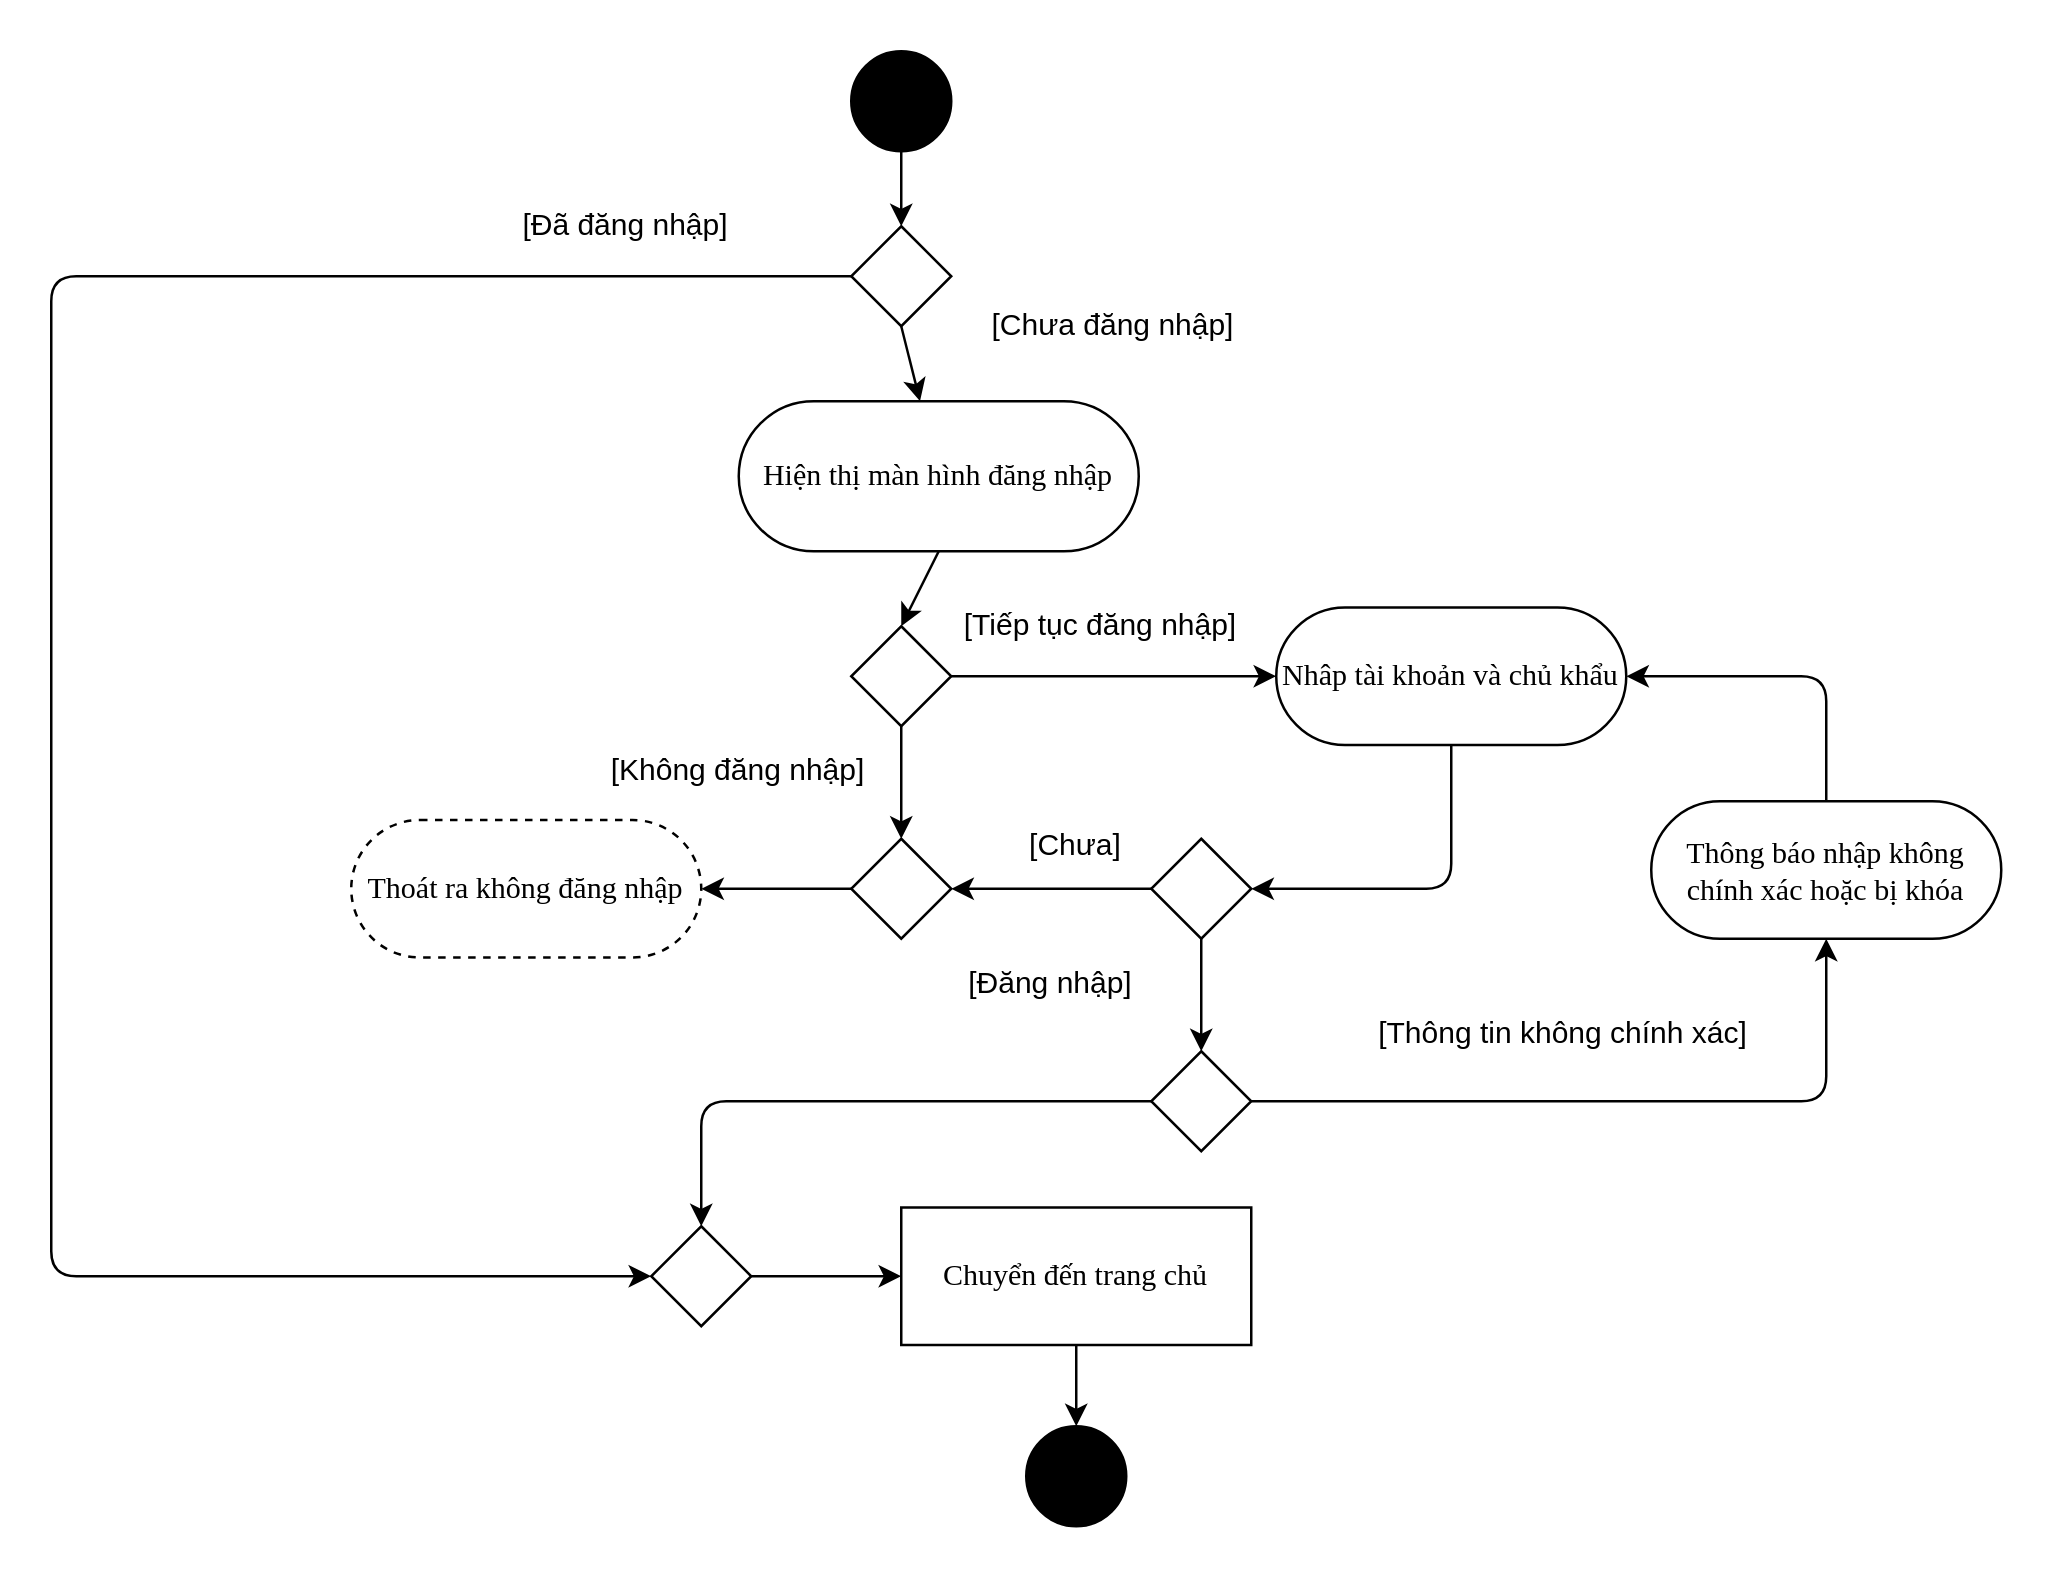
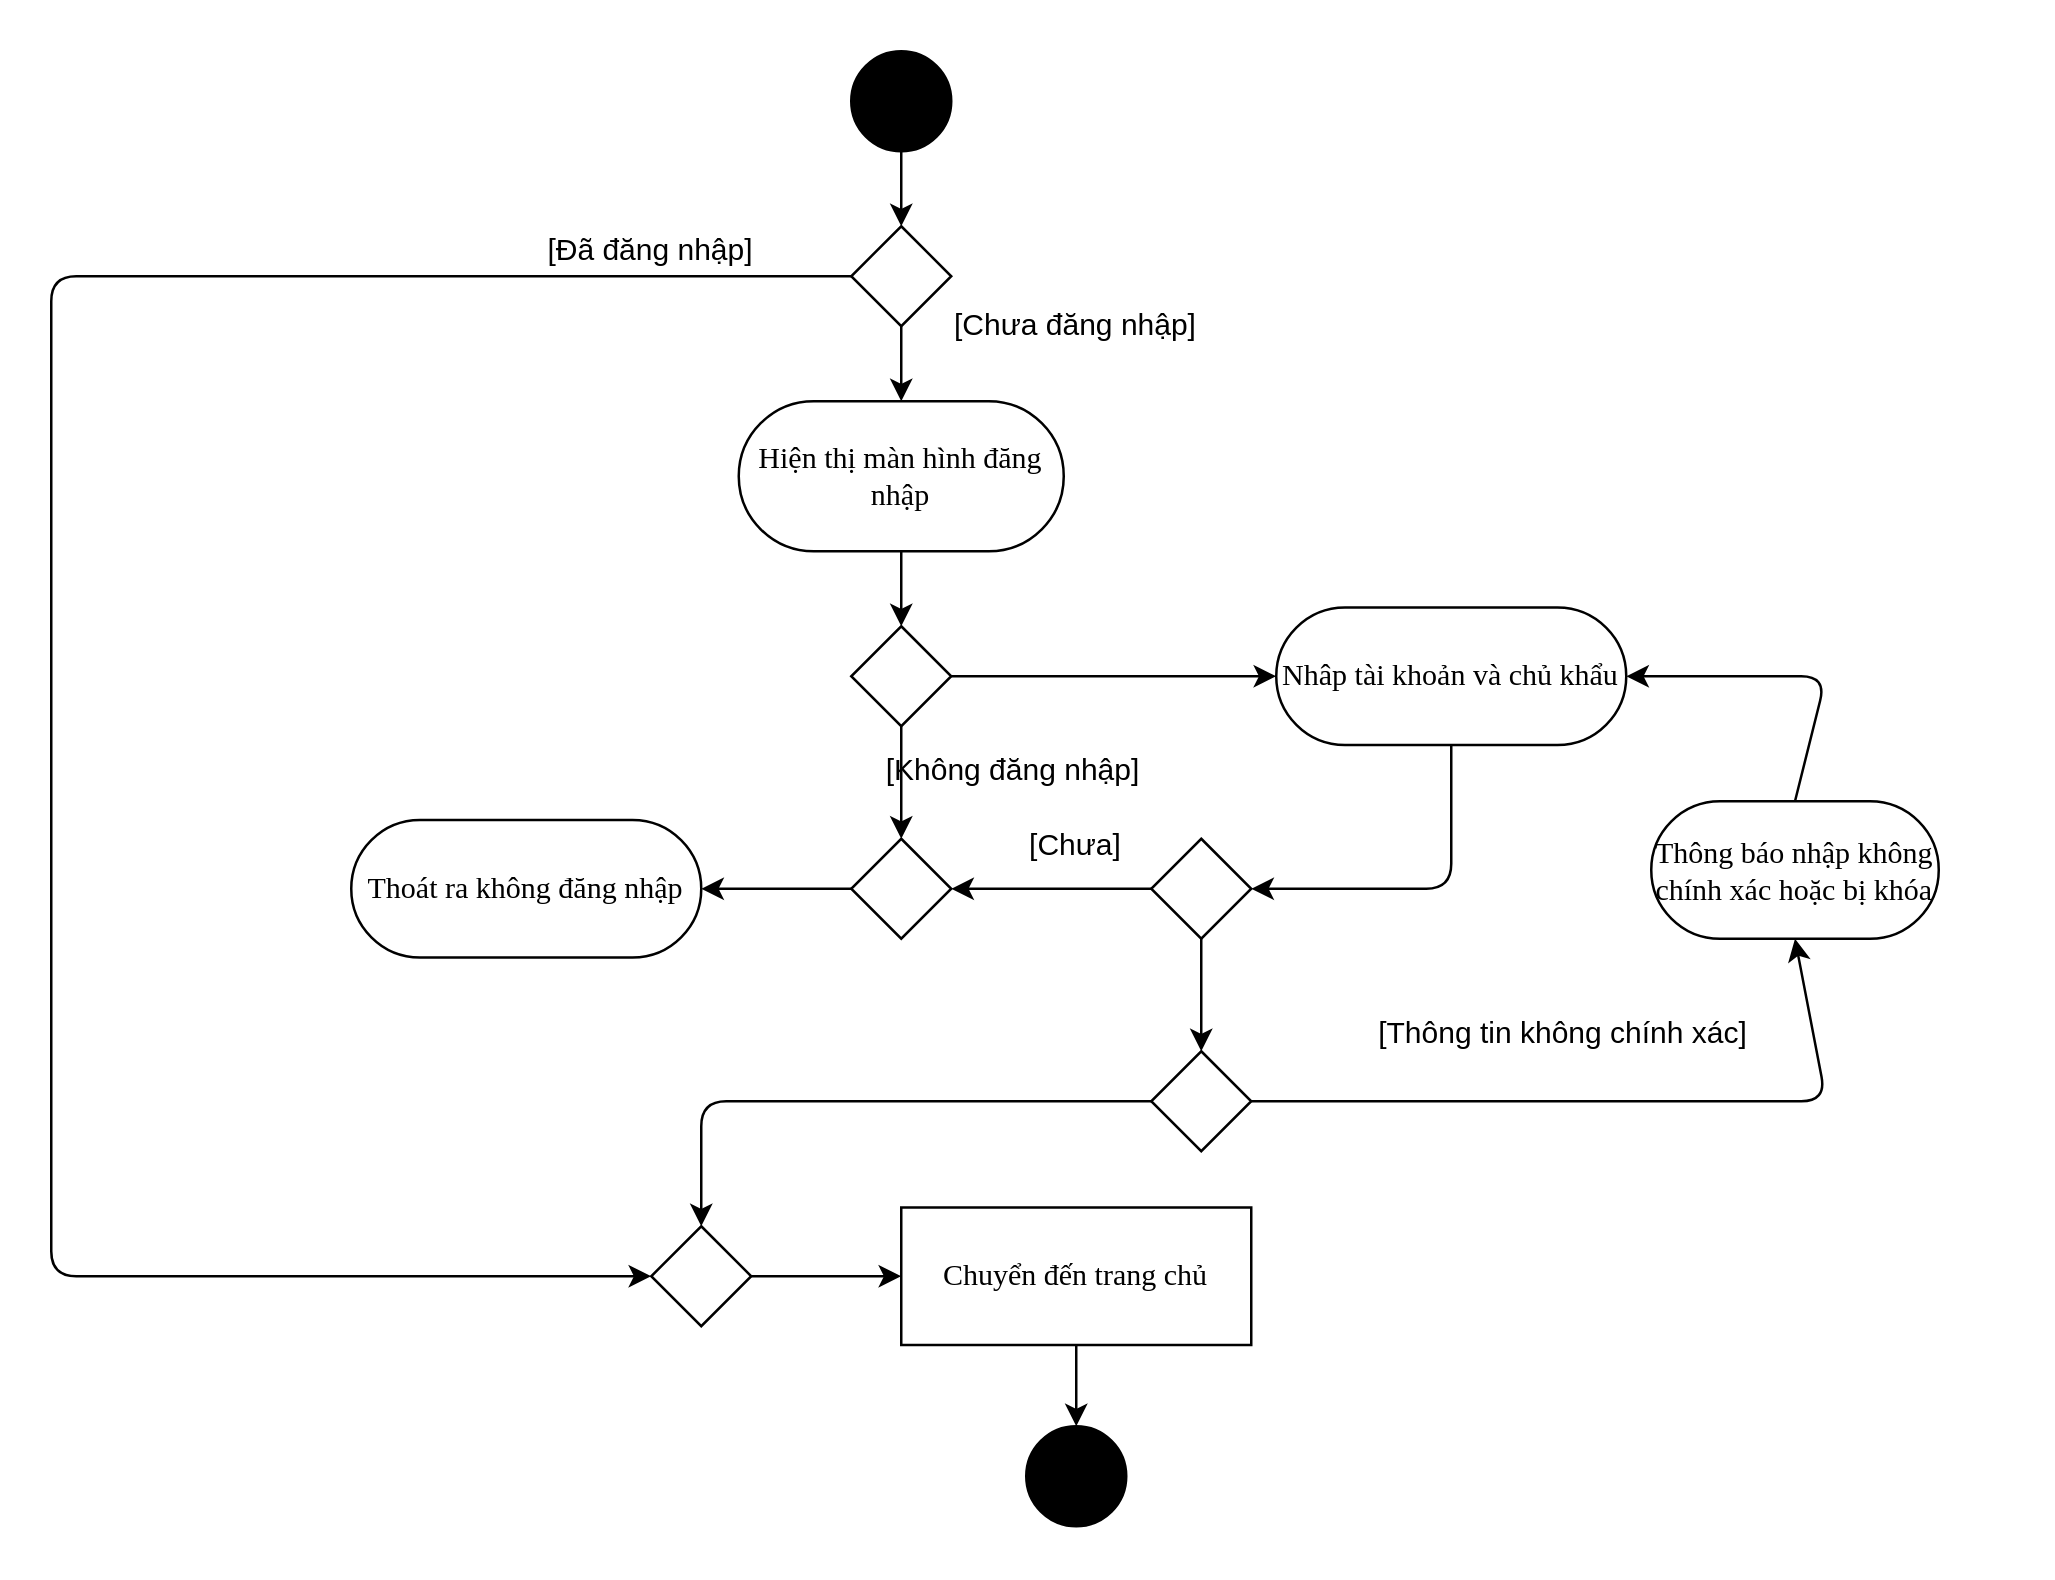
  <mxCell id="0" />
  <mxCell id="1" parent="0" />
- <mxCell id="2" value="Hiện thị màn hình đăng nhập" style="rounded=1;whiteSpace=wrap;html=1;shadow=0;comic=0;labelBackgroundColor=none;strokeWidth=1;fontFamily=Verdana;fontSize=12;align=center;arcSize=50;" vertex="1" parent="1"><mxGeometry x="295" y="160" width="160" height="60" as="geometry" /></mxCell>
- <mxCell id="3" value="Thoát ra không đăng nhập" style="rounded=1;whiteSpace=wrap;html=1;shadow=0;comic=0;labelBackgroundColor=none;strokeWidth=1;fontFamily=Verdana;fontSize=12;align=center;arcSize=50;dashed=1;" vertex="1" parent="1"><mxGeometry x="140" y="327.5" width="140" height="55" as="geometry" /></mxCell>
+ <mxCell id="2" value="Hiện thị màn hình đăng nhập" style="rounded=1;whiteSpace=wrap;html=1;shadow=0;comic=0;labelBackgroundColor=none;strokeWidth=1;fontFamily=Verdana;fontSize=12;align=center;arcSize=50;" vertex="1" parent="1"><mxGeometry x="295" y="160" width="130" height="60" as="geometry" /></mxCell>
+ <mxCell id="3" value="Thoát ra không đăng nhập" style="rounded=1;whiteSpace=wrap;html=1;shadow=0;comic=0;labelBackgroundColor=none;strokeWidth=1;fontFamily=Verdana;fontSize=12;align=center;arcSize=50;" vertex="1" parent="1"><mxGeometry x="140" y="327.5" width="140" height="55" as="geometry" /></mxCell>
  <mxCell id="4" value="" style="ellipse;whiteSpace=wrap;html=1;rounded=0;shadow=0;comic=0;labelBackgroundColor=none;strokeWidth=1;fillColor=#000000;fontFamily=Verdana;fontSize=12;align=center;" vertex="1" parent="1"><mxGeometry x="340" y="20" width="40" height="40" as="geometry" /></mxCell>
  <mxCell id="5" value="" style="rhombus;whiteSpace=wrap;html=1;" vertex="1" parent="1"><mxGeometry x="340" y="90" width="40" height="40" as="geometry" /></mxCell>
  <mxCell id="6" value="" style="rhombus;whiteSpace=wrap;html=1;" vertex="1" parent="1"><mxGeometry x="340" y="250" width="40" height="40" as="geometry" /></mxCell>
  <mxCell id="7" value="" style="rhombus;whiteSpace=wrap;html=1;" vertex="1" parent="1"><mxGeometry x="340" y="335" width="40" height="40" as="geometry" /></mxCell>
  <mxCell id="8" value="Nhâp tài khoản và chủ khẩu" style="rounded=1;whiteSpace=wrap;html=1;shadow=0;comic=0;labelBackgroundColor=none;strokeWidth=1;fontFamily=Verdana;fontSize=12;align=center;arcSize=50;" vertex="1" parent="1"><mxGeometry x="510" y="242.5" width="140" height="55" as="geometry" /></mxCell>
  <mxCell id="9" value="" style="rhombus;whiteSpace=wrap;html=1;" vertex="1" parent="1"><mxGeometry x="460" y="335" width="40" height="40" as="geometry" /></mxCell>
  <mxCell id="10" value="" style="rhombus;whiteSpace=wrap;html=1;" vertex="1" parent="1"><mxGeometry x="460" y="420" width="40" height="40" as="geometry" /></mxCell>
- <mxCell id="11" value="Thông báo nhập không chính xác hoặc bị khóa" style="rounded=1;whiteSpace=wrap;html=1;shadow=0;comic=0;labelBackgroundColor=none;strokeWidth=1;fontFamily=Verdana;fontSize=12;align=center;arcSize=50;" vertex="1" parent="1"><mxGeometry x="660" y="320" width="140" height="55" as="geometry" /></mxCell>
+ <mxCell id="11" value="Thông báo nhập không chính xác hoặc bị khóa" style="rounded=1;whiteSpace=wrap;html=1;shadow=0;comic=0;labelBackgroundColor=none;strokeWidth=1;fontFamily=Verdana;fontSize=12;align=center;arcSize=50;" vertex="1" parent="1"><mxGeometry x="660" y="320" width="115" height="55" as="geometry" /></mxCell>
  <mxCell id="12" value="" style="rhombus;whiteSpace=wrap;html=1;" vertex="1" parent="1"><mxGeometry x="260" y="490" width="40" height="40" as="geometry" /></mxCell>
  <mxCell id="13" value="Chuyển đến trang chủ" style="whiteSpace=wrap;html=1;shadow=0;comic=0;labelBackgroundColor=none;strokeWidth=1;fontFamily=Verdana;fontSize=12;align=center;arcSize=50;rounded=0;" vertex="1" parent="1"><mxGeometry x="360" y="482.5" width="140" height="55" as="geometry" /></mxCell>
  <mxCell id="14" value="" style="ellipse;whiteSpace=wrap;html=1;rounded=0;shadow=0;comic=0;labelBackgroundColor=none;strokeWidth=1;fillColor=#000000;fontFamily=Verdana;fontSize=12;align=center;" vertex="1" parent="1"><mxGeometry x="410" y="570" width="40" height="40" as="geometry" /></mxCell>
  <mxCell id="15" value="" style="endArrow=classic;html=1;exitX=0;exitY=0.5;exitDx=0;exitDy=0;entryX=0;entryY=0.5;entryDx=0;entryDy=0;" edge="1" parent="1" source="5" target="12"><mxGeometry width="50" height="50" relative="1" as="geometry"><mxPoint x="380" y="380" as="sourcePoint" /><mxPoint x="430" y="330" as="targetPoint" /><Array as="points"><mxPoint x="20" y="110" /><mxPoint x="20" y="510" /></Array></mxGeometry></mxCell>
- <mxCell id="16" value="[Đã đăng nhập]" style="text;html=1;strokeColor=none;fillColor=none;align=center;verticalAlign=middle;whiteSpace=wrap;rounded=0;" vertex="1" parent="1"><mxGeometry x="200" y="80" width="100" height="20" as="geometry" /></mxCell>
+ <mxCell id="16" value="[Đã đăng nhập]" style="text;html=1;strokeColor=none;fillColor=none;align=center;verticalAlign=middle;whiteSpace=wrap;rounded=0;" vertex="1" parent="1"><mxGeometry x="210" y="90" width="100" height="20" as="geometry" /></mxCell>
  <mxCell id="17" value="" style="endArrow=classic;html=1;exitX=0.5;exitY=1;exitDx=0;exitDy=0;entryX=0.5;entryY=0;entryDx=0;entryDy=0;" edge="1" parent="1" source="4" target="5"><mxGeometry width="50" height="50" relative="1" as="geometry"><mxPoint x="380" y="360" as="sourcePoint" /><mxPoint x="430" y="310" as="targetPoint" /></mxGeometry></mxCell>
- <mxCell id="18" value="[Chưa đăng nhập]" style="text;html=1;strokeColor=none;fillColor=none;align=center;verticalAlign=middle;whiteSpace=wrap;rounded=0;" vertex="1" parent="1"><mxGeometry x="395" y="120" width="100" height="20" as="geometry" /></mxCell>
+ <mxCell id="18" value="[Chưa đăng nhập]" style="text;html=1;strokeColor=none;fillColor=none;align=center;verticalAlign=middle;whiteSpace=wrap;rounded=0;" vertex="1" parent="1"><mxGeometry x="380" y="120" width="100" height="20" as="geometry" /></mxCell>
  <mxCell id="19" value="" style="endArrow=classic;html=1;exitX=0.5;exitY=1;exitDx=0;exitDy=0;" edge="1" parent="1" source="5" target="2"><mxGeometry width="50" height="50" relative="1" as="geometry"><mxPoint x="380" y="360" as="sourcePoint" /><mxPoint x="430" y="310" as="targetPoint" /></mxGeometry></mxCell>
  <mxCell id="20" value="" style="endArrow=classic;html=1;exitX=0.5;exitY=1;exitDx=0;exitDy=0;entryX=0.5;entryY=0;entryDx=0;entryDy=0;" edge="1" parent="1" source="2" target="6"><mxGeometry width="50" height="50" relative="1" as="geometry"><mxPoint x="370" y="140" as="sourcePoint" /><mxPoint x="370" y="170" as="targetPoint" /></mxGeometry></mxCell>
  <mxCell id="21" value="" style="endArrow=classic;html=1;exitX=1;exitY=0.5;exitDx=0;exitDy=0;entryX=0;entryY=0.5;entryDx=0;entryDy=0;" edge="1" parent="1" source="6" target="8"><mxGeometry width="50" height="50" relative="1" as="geometry"><mxPoint x="380" y="150" as="sourcePoint" /><mxPoint x="380" y="180" as="targetPoint" /></mxGeometry></mxCell>
- <mxCell id="22" value="[Tiếp tục đăng nhập]" style="text;html=1;strokeColor=none;fillColor=none;align=center;verticalAlign=middle;whiteSpace=wrap;rounded=0;" vertex="1" parent="1"><mxGeometry x="380" y="240" width="120" height="20" as="geometry" /></mxCell>
  <mxCell id="23" value="" style="endArrow=classic;html=1;exitX=0.5;exitY=1;exitDx=0;exitDy=0;entryX=0.5;entryY=0;entryDx=0;entryDy=0;" edge="1" parent="1" source="6" target="7"><mxGeometry width="50" height="50" relative="1" as="geometry"><mxPoint x="380" y="360" as="sourcePoint" /><mxPoint x="430" y="310" as="targetPoint" /></mxGeometry></mxCell>
  <mxCell id="24" value="" style="endArrow=classic;html=1;exitX=0;exitY=0.5;exitDx=0;exitDy=0;" edge="1" parent="1" source="7" target="3"><mxGeometry width="50" height="50" relative="1" as="geometry"><mxPoint x="380" y="360" as="sourcePoint" /><mxPoint x="430" y="310" as="targetPoint" /></mxGeometry></mxCell>
  <mxCell id="25" value="" style="endArrow=classic;html=1;exitX=0.5;exitY=1;exitDx=0;exitDy=0;entryX=1;entryY=0.5;entryDx=0;entryDy=0;" edge="1" parent="1" source="8" target="9"><mxGeometry width="50" height="50" relative="1" as="geometry"><mxPoint x="380" y="360" as="sourcePoint" /><mxPoint x="430" y="310" as="targetPoint" /><Array as="points"><mxPoint x="580" y="355" /></Array></mxGeometry></mxCell>
  <mxCell id="26" value="" style="endArrow=classic;html=1;exitX=0;exitY=0.5;exitDx=0;exitDy=0;entryX=1;entryY=0.5;entryDx=0;entryDy=0;" edge="1" parent="1" source="9" target="7"><mxGeometry width="50" height="50" relative="1" as="geometry"><mxPoint x="380" y="360" as="sourcePoint" /><mxPoint x="430" y="310" as="targetPoint" /></mxGeometry></mxCell>
  <mxCell id="27" value="" style="endArrow=classic;html=1;exitX=0.5;exitY=1;exitDx=0;exitDy=0;entryX=0.5;entryY=0;entryDx=0;entryDy=0;" edge="1" parent="1" source="9" target="10"><mxGeometry width="50" height="50" relative="1" as="geometry"><mxPoint x="380" y="360" as="sourcePoint" /><mxPoint x="430" y="310" as="targetPoint" /></mxGeometry></mxCell>
  <mxCell id="28" value="" style="endArrow=classic;html=1;exitX=1;exitY=0.5;exitDx=0;exitDy=0;entryX=0.5;entryY=1;entryDx=0;entryDy=0;" edge="1" parent="1" source="10" target="11"><mxGeometry width="50" height="50" relative="1" as="geometry"><mxPoint x="380" y="360" as="sourcePoint" /><mxPoint x="430" y="310" as="targetPoint" /><Array as="points"><mxPoint x="730" y="440" /></Array></mxGeometry></mxCell>
  <mxCell id="29" value="" style="endArrow=classic;html=1;exitX=0.5;exitY=0;exitDx=0;exitDy=0;" edge="1" parent="1" source="11"><mxGeometry width="50" height="50" relative="1" as="geometry"><mxPoint x="380" y="360" as="sourcePoint" /><mxPoint x="650" y="270" as="targetPoint" /><Array as="points"><mxPoint x="730" y="270" /></Array></mxGeometry></mxCell>
  <mxCell id="30" value="" style="endArrow=classic;html=1;exitX=0;exitY=0.5;exitDx=0;exitDy=0;entryX=0.5;entryY=0;entryDx=0;entryDy=0;" edge="1" parent="1" source="10" target="12"><mxGeometry width="50" height="50" relative="1" as="geometry"><mxPoint x="380" y="360" as="sourcePoint" /><mxPoint x="430" y="310" as="targetPoint" /><Array as="points"><mxPoint x="280" y="440" /></Array></mxGeometry></mxCell>
  <mxCell id="31" value="" style="endArrow=classic;html=1;entryX=0;entryY=0.5;entryDx=0;entryDy=0;exitX=1;exitY=0.5;exitDx=0;exitDy=0;" edge="1" parent="1" source="12" target="13"><mxGeometry width="50" height="50" relative="1" as="geometry"><mxPoint x="380" y="360" as="sourcePoint" /><mxPoint x="430" y="310" as="targetPoint" /></mxGeometry></mxCell>
  <mxCell id="32" value="" style="endArrow=classic;html=1;entryX=0.5;entryY=0;entryDx=0;entryDy=0;exitX=0.5;exitY=1;exitDx=0;exitDy=0;" edge="1" parent="1" source="13" target="14"><mxGeometry width="50" height="50" relative="1" as="geometry"><mxPoint x="380" y="360" as="sourcePoint" /><mxPoint x="430" y="310" as="targetPoint" /></mxGeometry></mxCell>
- <mxCell id="33" value="[Không đăng nhập]" style="text;html=1;strokeColor=none;fillColor=none;align=center;verticalAlign=middle;whiteSpace=wrap;rounded=0;" vertex="1" parent="1"><mxGeometry x="240" y="297.5" width="110" height="20" as="geometry" /></mxCell>
+ <mxCell id="33" value="[Không đăng nhập]" style="text;html=1;strokeColor=none;fillColor=none;align=center;verticalAlign=middle;whiteSpace=wrap;rounded=0;" vertex="1" parent="1"><mxGeometry x="350" y="297.5" width="110" height="20" as="geometry" /></mxCell>
  <mxCell id="34" value="[Chưa]" style="text;html=1;strokeColor=none;fillColor=none;align=center;verticalAlign=middle;whiteSpace=wrap;rounded=0;" vertex="1" parent="1"><mxGeometry x="380" y="327.5" width="100" height="20" as="geometry" /></mxCell>
- <mxCell id="35" value="[Đăng nhập]" style="text;html=1;strokeColor=none;fillColor=none;align=center;verticalAlign=middle;whiteSpace=wrap;rounded=0;" vertex="1" parent="1"><mxGeometry x="370" y="382.5" width="100" height="20" as="geometry" /></mxCell>
  <mxCell id="36" value="[Thông tin không chính xác]" style="text;html=1;strokeColor=none;fillColor=none;align=center;verticalAlign=middle;whiteSpace=wrap;rounded=0;" vertex="1" parent="1"><mxGeometry x="545" y="402.5" width="160" height="20" as="geometry" /></mxCell>
